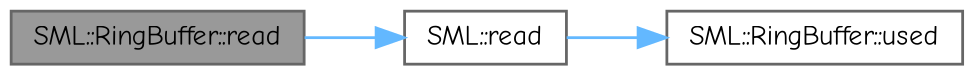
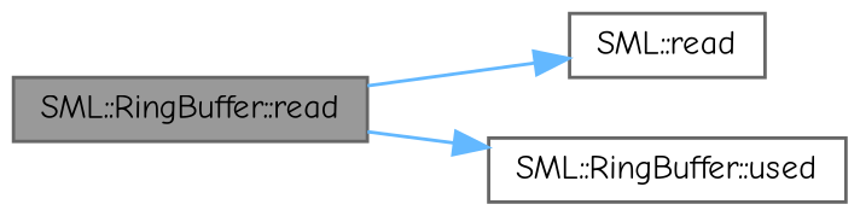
  digraph {
    fontname="Comic Neue"
    rankdir=LR
    node [color=grey40 fillcolor=white fontname="Comic Neue" fontsize=10 shape=box style=filled]
    edge [color=steelblue1 fontname="Comic Neue" fontsize=10 labelfontname=Helvetica labelfontsize=10 style=solid]
    n1 [color=gray40 fillcolor=grey60 fontcolor=black height=0.2 label="SML::RingBuffer::read" width=0.4]
    n2 [height=0.2 label="SML::read" width=0.4]
    n3 [height=0.2 label="SML::RingBuffer::used" width=0.4]
    n1 -> n2
-   n2 -> n3
+   n1 -> n3
  }
